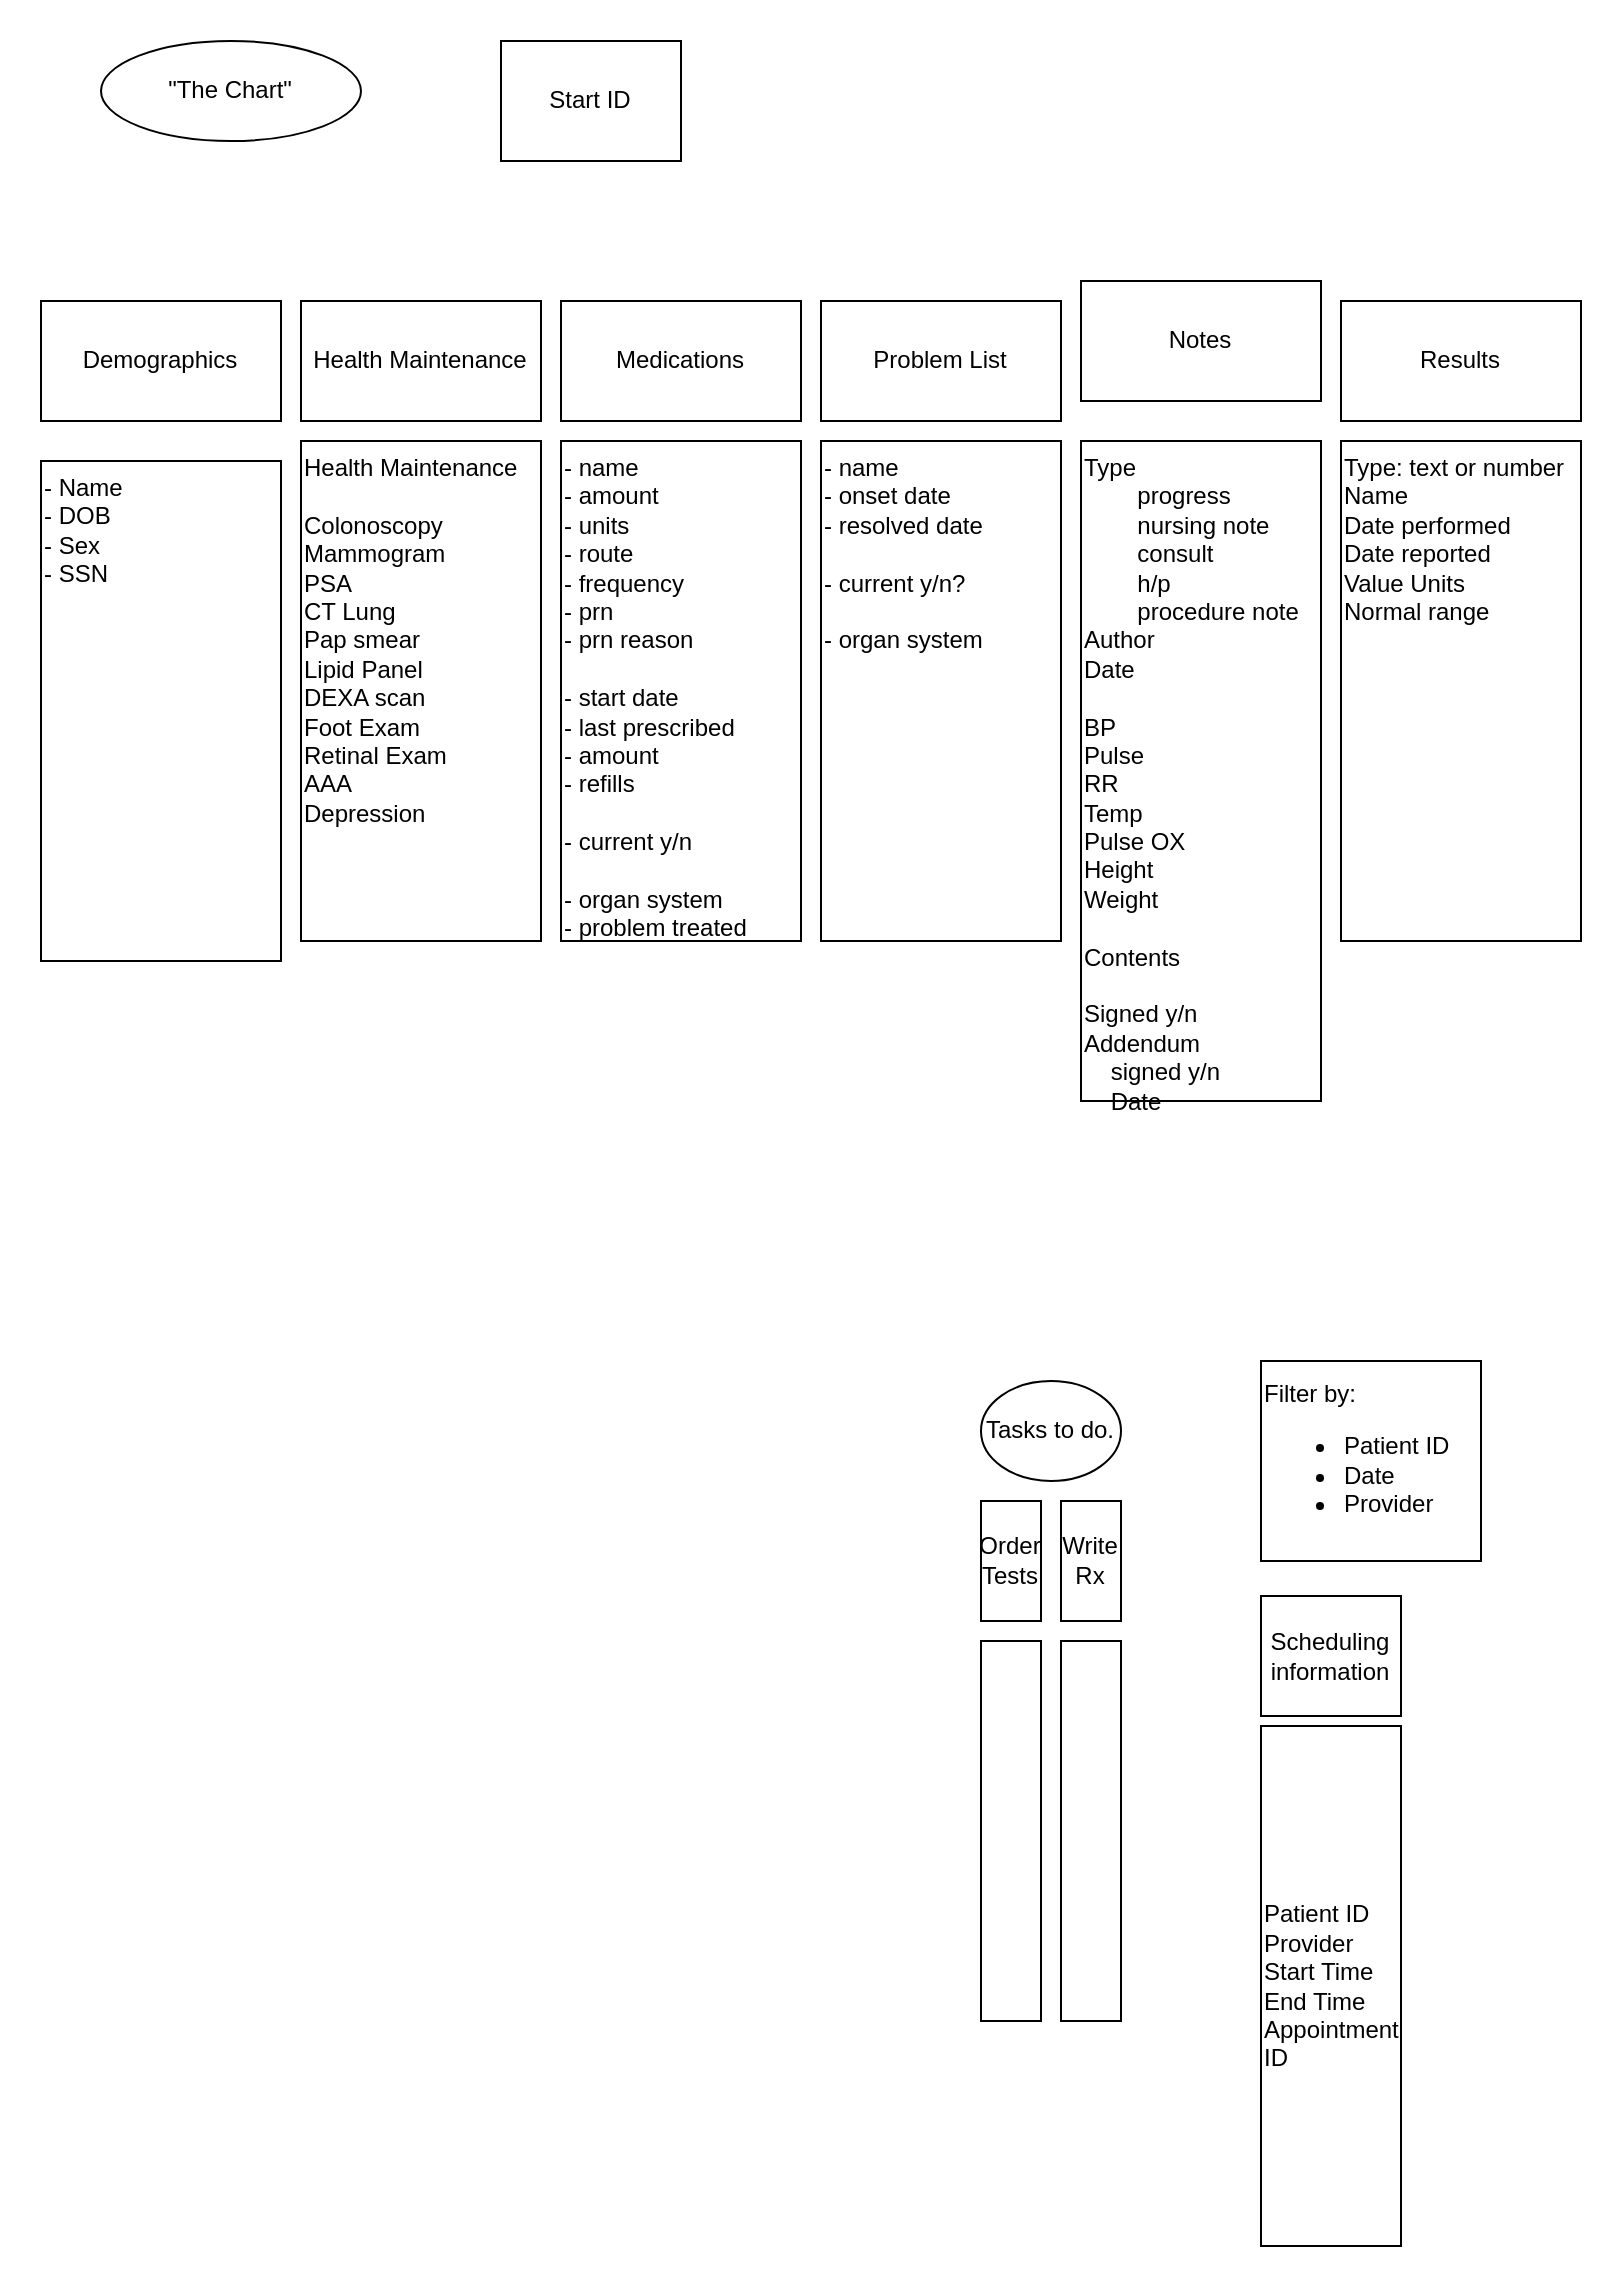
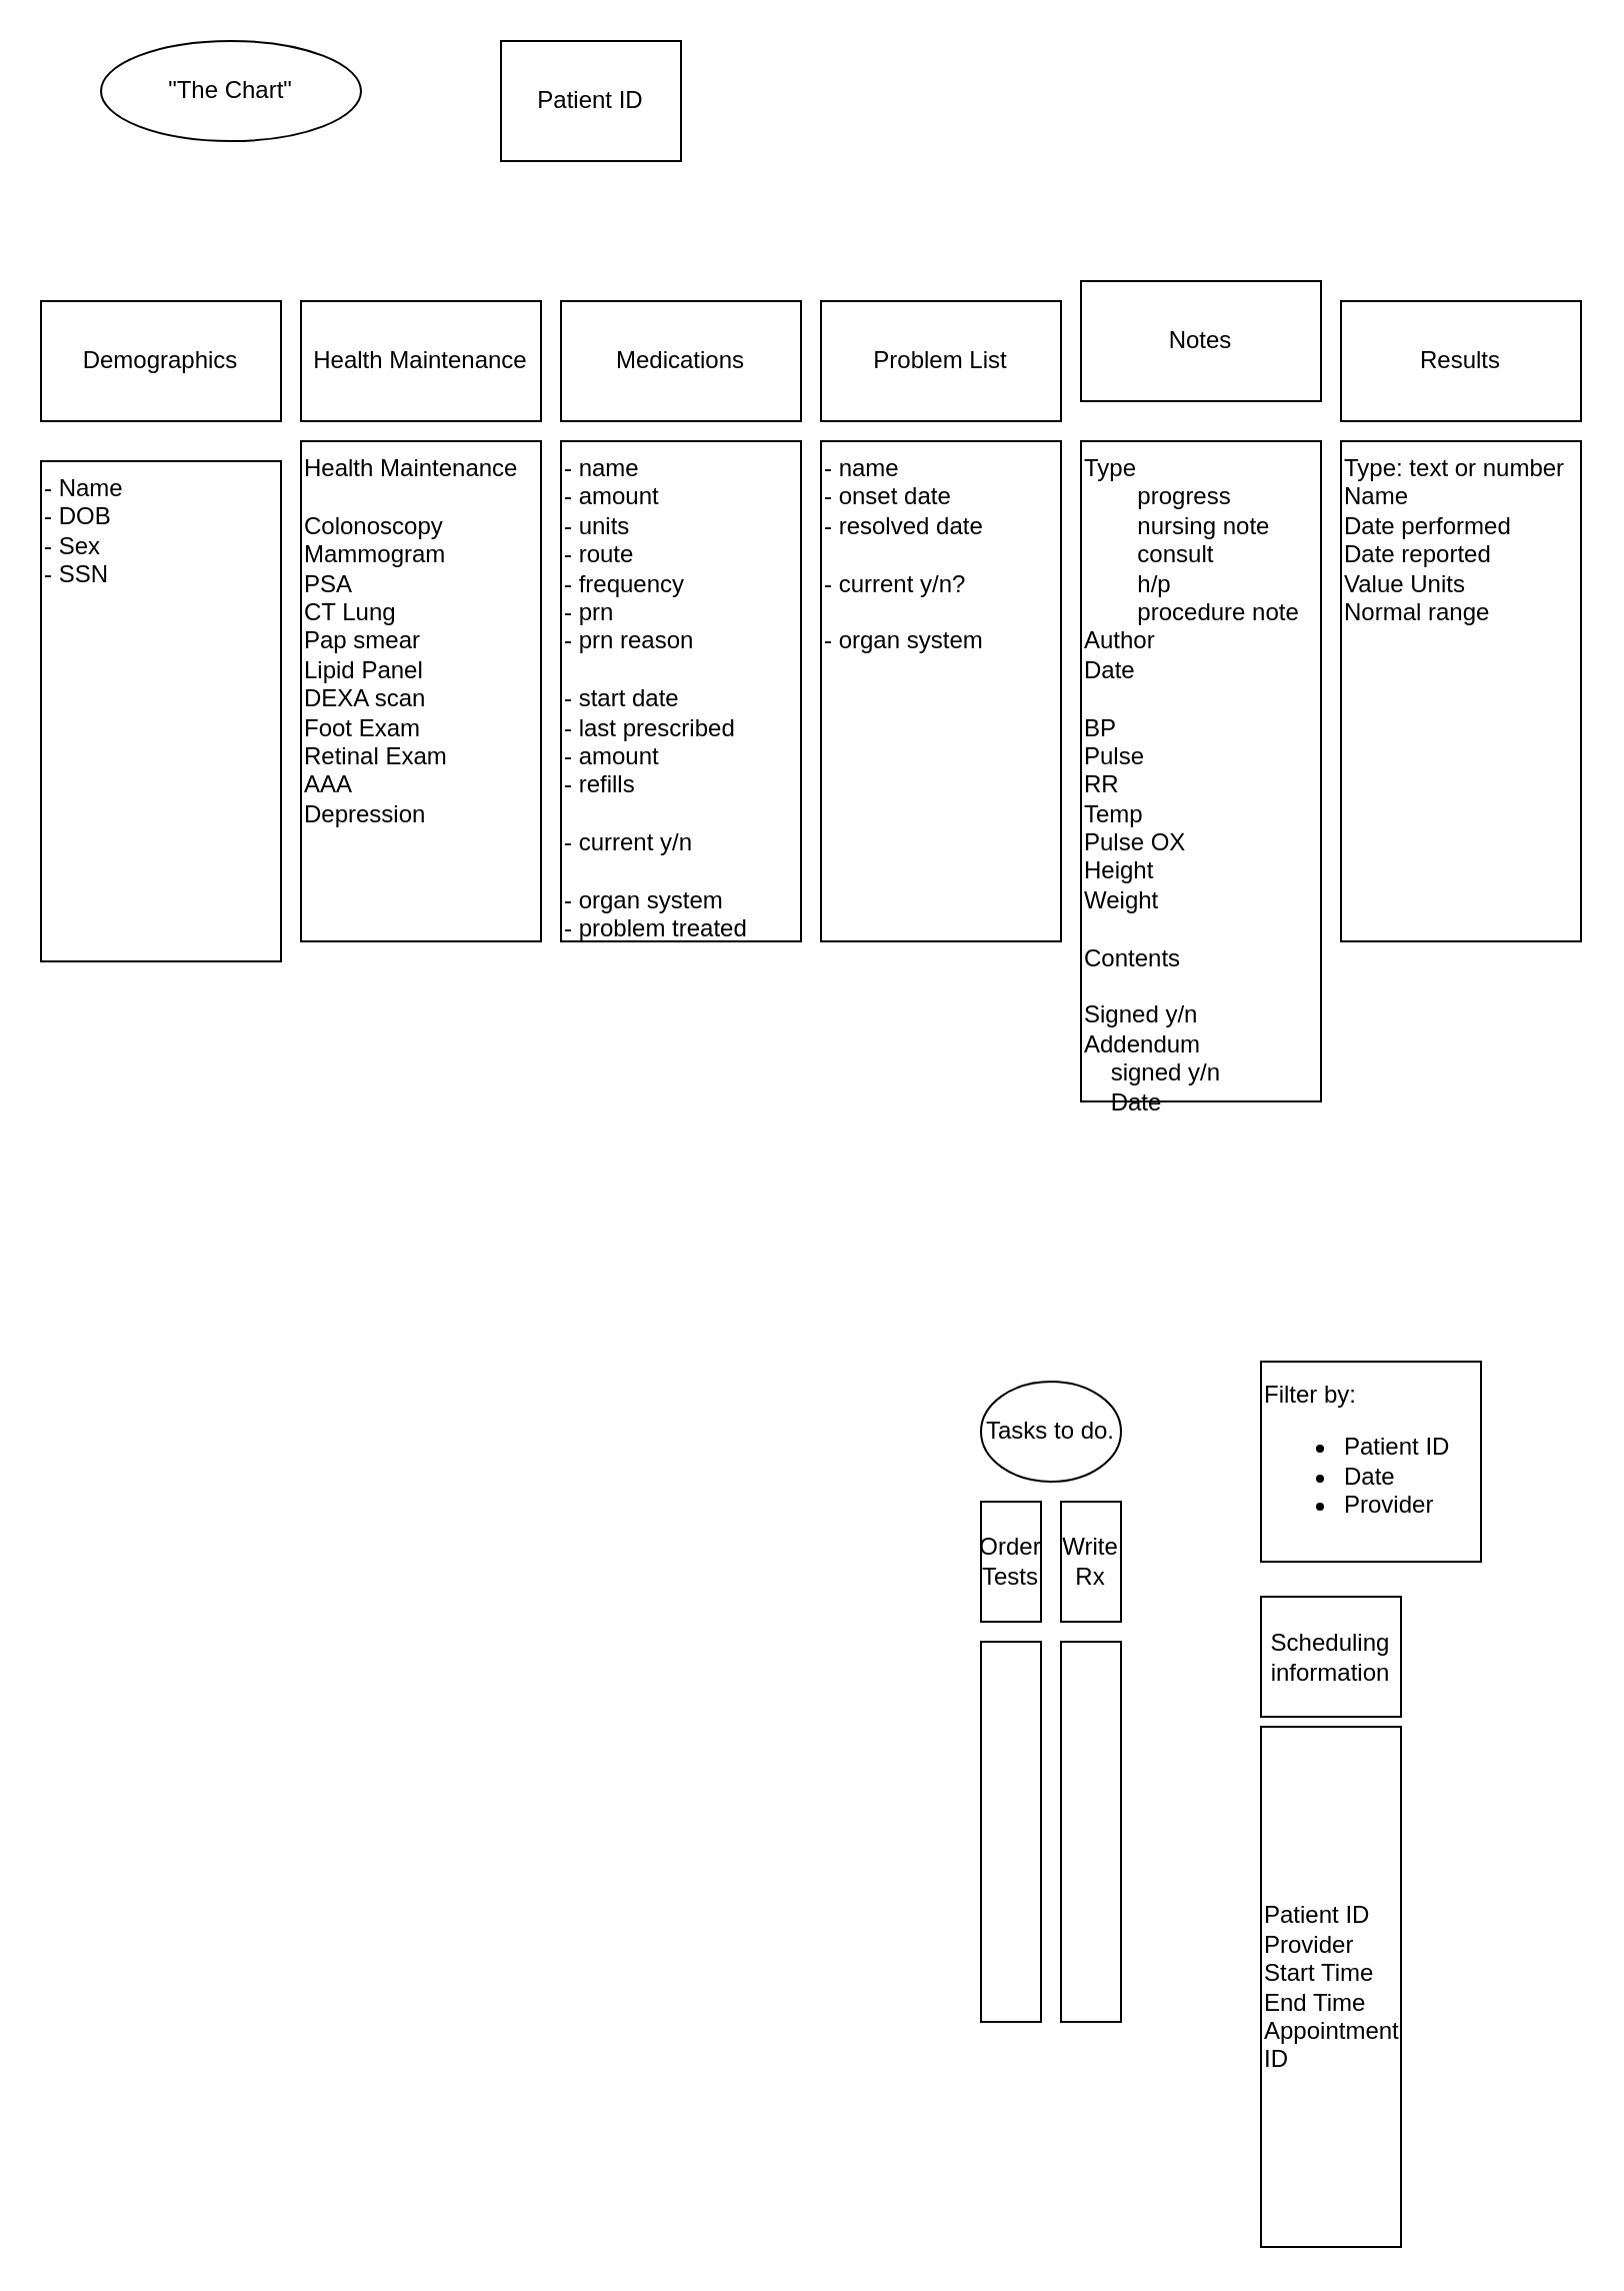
  <mxCell id="0" />
  <mxCell id="1" parent="0" />
- <mxCell id="2" value="Start ID" style="rounded=0;whiteSpace=wrap;html=1;" parent="1" vertex="1"><mxGeometry x="250" y="20" width="90" height="60" as="geometry" /></mxCell>
+ <mxCell id="2" value="Patient ID" style="rounded=0;whiteSpace=wrap;html=1;" parent="1" vertex="1"><mxGeometry x="250" y="20" width="90" height="60" as="geometry" /></mxCell>
  <mxCell id="3" value="Notes" style="rounded=0;whiteSpace=wrap;html=1;" parent="1" vertex="1"><mxGeometry x="540" y="140" width="120" height="60" as="geometry" /></mxCell>
  <mxCell id="4" value="Results" style="rounded=0;whiteSpace=wrap;html=1;" parent="1" vertex="1"><mxGeometry x="670" y="150" width="120" height="60" as="geometry" /></mxCell>
  <mxCell id="5" value="Medications" style="rounded=0;whiteSpace=wrap;html=1;" parent="1" vertex="1"><mxGeometry x="280" y="150" width="120" height="60" as="geometry" /></mxCell>
  <mxCell id="6" value="Health Maintenance" style="rounded=0;whiteSpace=wrap;html=1;" parent="1" vertex="1"><mxGeometry x="150" y="150" width="120" height="60" as="geometry" /></mxCell>
  <mxCell id="7" value="Demographics" style="rounded=0;whiteSpace=wrap;html=1;" parent="1" vertex="1"><mxGeometry x="20" y="150" width="120" height="60" as="geometry" /></mxCell>
  <mxCell id="8" value="Order Tests" style="rounded=0;whiteSpace=wrap;html=1;" parent="1" vertex="1"><mxGeometry x="490" y="750" width="30" height="60" as="geometry" /></mxCell>
  <mxCell id="9" value="&lt;div&gt;- name&lt;/div&gt;&lt;div&gt;- amount&lt;/div&gt;&lt;div&gt;- units&lt;/div&gt;&lt;div&gt;- route&lt;/div&gt;&lt;div&gt;- frequency&lt;/div&gt;&lt;div&gt;- prn&lt;/div&gt;&lt;div&gt;- prn reason&lt;/div&gt;&lt;div&gt;&lt;br&gt;&lt;/div&gt;&lt;div&gt;- start date&lt;/div&gt;&lt;div&gt;- last prescribed&lt;/div&gt;&lt;div&gt;- amount&lt;/div&gt;&lt;div&gt;- refills&lt;/div&gt;&lt;div&gt;&lt;br&gt;&lt;/div&gt;&lt;div&gt;- current y/n&lt;/div&gt;&lt;div&gt;&lt;br&gt;&lt;/div&gt;&lt;div&gt;- organ system&lt;/div&gt;&lt;div&gt;- problem treated&lt;/div&gt;" style="rounded=0;whiteSpace=wrap;html=1;align=left;verticalAlign=top;" parent="1" vertex="1"><mxGeometry x="280" y="220" width="120" height="250" as="geometry" /></mxCell>
  <mxCell id="10" value="&lt;div&gt;&lt;span&gt;Type&lt;/span&gt;&lt;/div&gt;&lt;div&gt;&lt;span&gt;&lt;span style=&quot;white-space: pre&quot;&gt;&#09;&lt;/span&gt;progress&lt;br&gt;&lt;/span&gt;&lt;/div&gt;&lt;div&gt;&lt;span&gt;&lt;span style=&quot;white-space: pre&quot;&gt;&#09;&lt;/span&gt;nursing note&lt;br&gt;&lt;/span&gt;&lt;/div&gt;&lt;div&gt;&lt;span&gt;&lt;span style=&quot;white-space: pre&quot;&gt;&#09;&lt;/span&gt;consult&lt;br&gt;&lt;/span&gt;&lt;/div&gt;&lt;div&gt;&lt;span&gt;&lt;span style=&quot;white-space: pre&quot;&gt;&#09;&lt;/span&gt;h/p&lt;br&gt;&lt;/span&gt;&lt;/div&gt;&lt;div&gt;&lt;span&gt;&lt;span style=&quot;white-space: pre&quot;&gt;&#09;&lt;/span&gt;procedure note&lt;br&gt;&lt;/span&gt;&lt;/div&gt;&lt;div&gt;&lt;span&gt;Author&lt;/span&gt;&lt;br&gt;&lt;/div&gt;&lt;div&gt;&lt;span&gt;Date&lt;/span&gt;&lt;br&gt;&lt;/div&gt;&lt;div&gt;&lt;span&gt;&lt;br&gt;&lt;/span&gt;&lt;/div&gt;&lt;div&gt;&lt;span&gt;BP&lt;/span&gt;&lt;/div&gt;&lt;div&gt;&lt;span&gt;Pulse&lt;/span&gt;&lt;/div&gt;&lt;div&gt;&lt;span&gt;RR&lt;/span&gt;&lt;/div&gt;&lt;div&gt;&lt;span&gt;Temp&lt;/span&gt;&lt;/div&gt;&lt;div&gt;&lt;span&gt;Pulse OX&lt;/span&gt;&lt;/div&gt;&lt;div&gt;Height&lt;/div&gt;&lt;div&gt;Weight&lt;/div&gt;&lt;div&gt;&lt;br&gt;&lt;/div&gt;&lt;div&gt;Contents&lt;span&gt;&lt;br&gt;&lt;/span&gt;&lt;/div&gt;&lt;div&gt;&lt;span&gt;&lt;br&gt;&lt;/span&gt;&lt;/div&gt;&lt;div&gt;&lt;span&gt;Signed y/n&lt;/span&gt;&lt;br&gt;&lt;/div&gt;&lt;div&gt;&lt;span&gt;Addendum&lt;/span&gt;&lt;/div&gt;&lt;div&gt;&lt;span&gt;&lt;span&gt;&lt;span style=&quot;white-space: pre&quot;&gt;&amp;nbsp;&amp;nbsp;&amp;nbsp;&amp;nbsp;&lt;/span&gt;&lt;/span&gt;signed y/n&lt;/span&gt;&lt;/div&gt;&lt;div&gt;&lt;span&gt;&lt;span&gt;&lt;span style=&quot;white-space: pre&quot;&gt;&amp;nbsp;&amp;nbsp;&amp;nbsp;&amp;nbsp;&lt;/span&gt;&lt;/span&gt;Date&lt;/span&gt;&lt;/div&gt;" style="rounded=0;whiteSpace=wrap;html=1;verticalAlign=top;align=left;" parent="1" vertex="1"><mxGeometry x="540" y="220" width="120" height="330" as="geometry" /></mxCell>
  <mxCell id="11" value="&lt;div style=&quot;&quot;&gt;&lt;span style=&quot;background-color: initial;&quot;&gt;- Name&lt;/span&gt;&lt;/div&gt;&lt;div style=&quot;&quot;&gt;&lt;span style=&quot;background-color: initial;&quot;&gt;- DOB&lt;/span&gt;&lt;/div&gt;&lt;div style=&quot;&quot;&gt;&lt;span style=&quot;background-color: initial;&quot;&gt;- Sex&lt;/span&gt;&lt;/div&gt;&lt;div style=&quot;&quot;&gt;&lt;span style=&quot;background-color: initial;&quot;&gt;- SSN&lt;/span&gt;&lt;/div&gt;" style="rounded=0;whiteSpace=wrap;html=1;align=left;verticalAlign=top;" parent="1" vertex="1"><mxGeometry x="20" y="230" width="120" height="250" as="geometry" /></mxCell>
  <mxCell id="12" value="Health Maintenance&lt;br&gt;&lt;br&gt;Colonoscopy&lt;br&gt;Mammogram&lt;br&gt;PSA&lt;br&gt;CT Lung&lt;br&gt;Pap smear&lt;br&gt;Lipid Panel&lt;br&gt;DEXA scan&lt;br&gt;Foot Exam&lt;br&gt;Retinal Exam&lt;br&gt;AAA&lt;br&gt;Depression&lt;br&gt;" style="rounded=0;whiteSpace=wrap;html=1;align=left;verticalAlign=top;" parent="1" vertex="1"><mxGeometry x="150" y="220" width="120" height="250" as="geometry" /></mxCell>
  <mxCell id="13" value="Type: text or number&lt;br&gt;Name&lt;br&gt;Date performed&lt;br&gt;Date reported&lt;br&gt;Value Units&lt;br&gt;Normal range&lt;br&gt;" style="rounded=0;whiteSpace=wrap;html=1;align=left;verticalAlign=top;" parent="1" vertex="1"><mxGeometry x="670" y="220" width="120" height="250" as="geometry" /></mxCell>
  <mxCell id="14" value="" style="rounded=0;whiteSpace=wrap;html=1;" parent="1" vertex="1"><mxGeometry x="490" y="820" width="30" height="190" as="geometry" /></mxCell>
  <mxCell id="15" value="Problem List" style="rounded=0;whiteSpace=wrap;html=1;" parent="1" vertex="1"><mxGeometry x="410" y="150" width="120" height="60" as="geometry" /></mxCell>
  <mxCell id="16" value="- name&lt;br&gt;- onset date&lt;br&gt;- resolved date&lt;br&gt;&lt;br&gt;- current y/n?&lt;br&gt;&lt;br&gt;- organ system" style="rounded=0;whiteSpace=wrap;html=1;align=left;verticalAlign=top;" parent="1" vertex="1"><mxGeometry x="410" y="220" width="120" height="250" as="geometry" /></mxCell>
  <mxCell id="17" value="Write&lt;br&gt;Rx" style="rounded=0;whiteSpace=wrap;html=1;" parent="1" vertex="1"><mxGeometry x="530" y="750" width="30" height="60" as="geometry" /></mxCell>
  <mxCell id="18" value="" style="rounded=0;whiteSpace=wrap;html=1;" parent="1" vertex="1"><mxGeometry x="530" y="820" width="30" height="190" as="geometry" /></mxCell>
  <mxCell id="19" value="&quot;The Chart&quot;" style="ellipse;whiteSpace=wrap;html=1;" parent="1" vertex="1"><mxGeometry x="50" y="20" width="130" height="50" as="geometry" /></mxCell>
  <mxCell id="20" value="Tasks to do." style="ellipse;whiteSpace=wrap;html=1;" parent="1" vertex="1"><mxGeometry x="490" y="690" width="70" height="50" as="geometry" /></mxCell>
  <mxCell id="21" value="Scheduling information" style="rounded=0;whiteSpace=wrap;html=1;" parent="1" vertex="1"><mxGeometry x="630" y="797.5" width="70" height="60" as="geometry" /></mxCell>
  <mxCell id="22" value="Patient ID&lt;br&gt;Provider&lt;br&gt;Start Time&lt;br&gt;End Time&lt;br&gt;Appointment ID" style="rounded=0;whiteSpace=wrap;html=1;align=left;" parent="1" vertex="1"><mxGeometry x="630" y="862.5" width="70" height="260" as="geometry" /></mxCell>
  <mxCell id="23" value="Filter by:&lt;br&gt;&lt;ul&gt;&lt;li&gt;Patient ID&lt;/li&gt;&lt;li&gt;Date&lt;/li&gt;&lt;li&gt;Provider&lt;/li&gt;&lt;/ul&gt;" style="rounded=0;whiteSpace=wrap;html=1;align=left;" parent="1" vertex="1"><mxGeometry x="630" y="680" width="110" height="100" as="geometry" /></mxCell>
